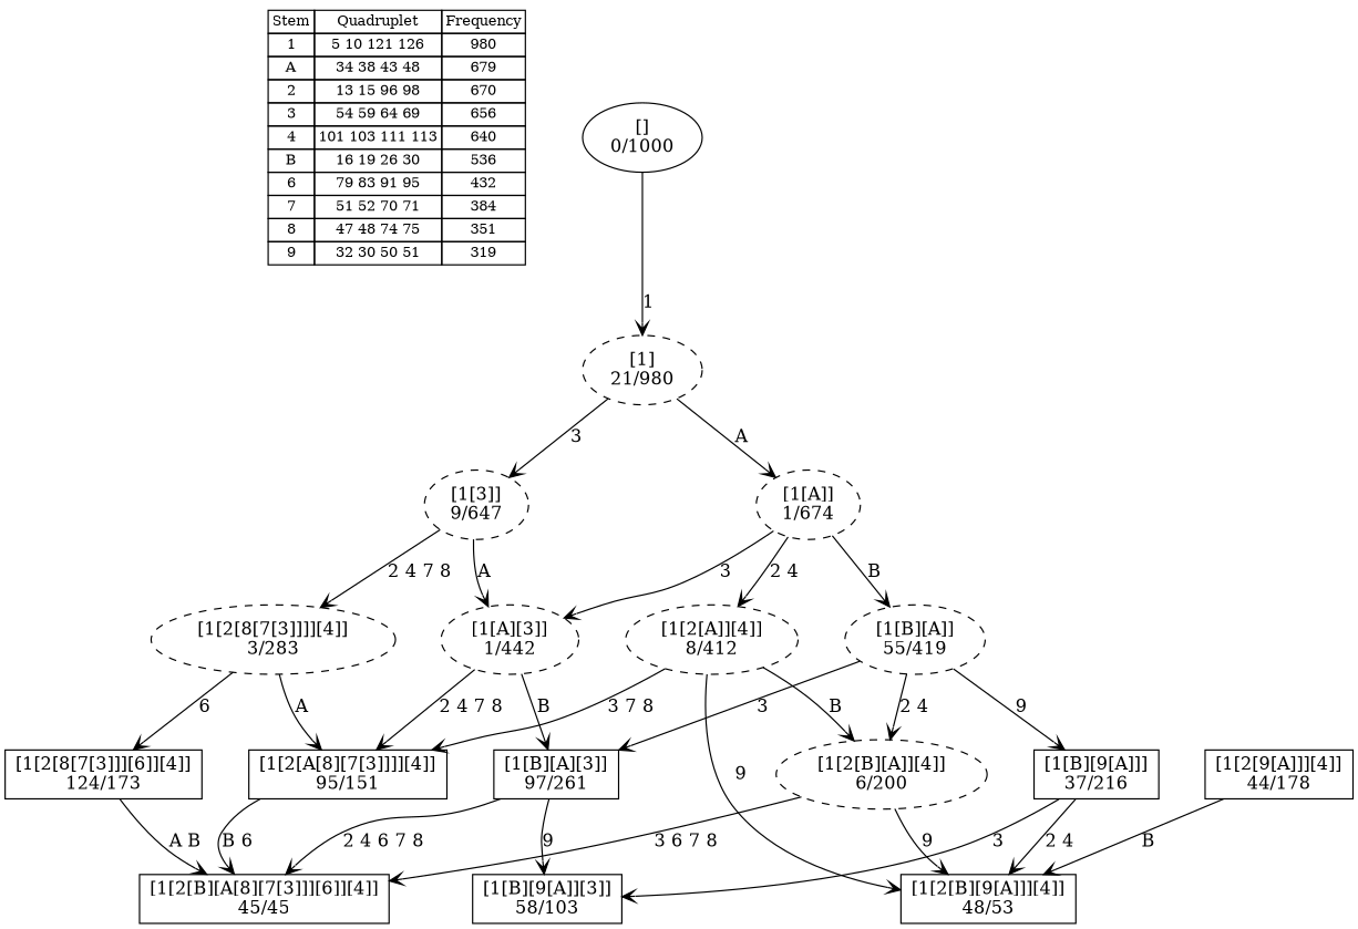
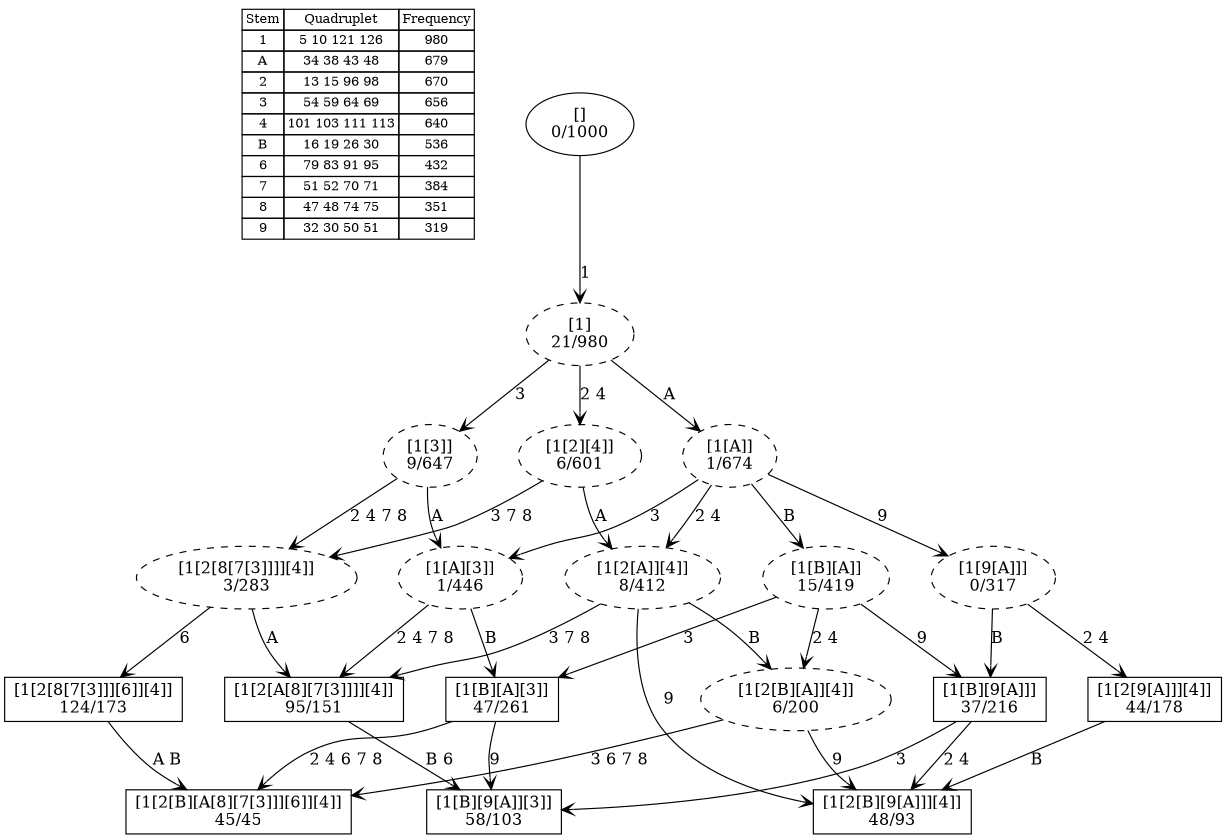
  digraph {
    nodesep=0.5
    edge [arrowhead=vee]
    n1 [fontsize=11 label=< <table border="0" cellborder="1" cellspacing="0"><tr><td>Stem</td><td>Quadruplet</td><td>Frequency</td></tr> <tr><td>1</td><td>5 10 121 126</td><td>980</td></tr> <tr><td>A</td><td>34 38 43 48</td><td>679</td></tr> <tr><td>2</td><td>13 15 96 98</td><td>670</td></tr> <tr><td>3</td><td>54 59 64 69</td><td>656</td></tr> <tr><td>4</td><td>101 103 111 113</td><td>640</td></tr> <tr><td>B</td><td>16 19 26 30</td><td>536</td></tr> <tr><td>6</td><td>79 83 91 95</td><td>432</td></tr> <tr><td>7</td><td>51 52 70 71</td><td>384</td></tr> <tr><td>8</td><td>47 48 74 75</td><td>351</td></tr> <tr><td>9</td><td>32 30 50 51</td><td>319</td></tr> </table>> shape=plaintext]
    n2 [label="[1[2[8[7[3]]][6]][4]]\n124/173" shape=box]
    n3 [label="[1[2[B][A[8][7[3]]][6]][4]]\n45/45" shape=box]
    n4 [label="[1[2[A[8][7[3]]]][4]]\n95/151" shape=box]
    n5 [label="[1[B][9[A]][3]]\n58/103" shape=box]
-   n6 [label="[1[2[B][9[A]]][4]]\n48/53" shape=box]
-   n7 [label="[1[B][A][3]]\n97/261" shape=box]
+   n6 [label="[1[2[B][9[A]]][4]]\n48/93" shape=box]
+   n7 [label="[1[B][A][3]]\n47/261" shape=box]
    n8 [label="[1[2[9[A]]][4]]\n44/178" shape=box]
    n9 [label="[1[B][9[A]]]\n37/216" shape=box]
    n10 [label="[1[2[8[7[3]]]][4]]\n3/283" style=dashed]
    n11 [label="[1[3]]\n9/647" style=dashed]
-   n12 [label="[1[A][3]]\n1/442" style=dashed]
+   n12 [label="[1[A][3]]\n1/446" style=dashed]
+   n13 [label="[1[2][4]]\n6/601" style=dashed]
    n14 [label="[1[2[A]][4]]\n8/412" style=dashed]
    n15 [label="[1[2[B][A]][4]]\n6/200" style=dashed]
    n16 [label="[1]\n21/980" style=dashed]
    n17 [label="[1[A]]\n1/674" style=dashed]
-   n19 [label="[1[B][A]]\n55/419" style=dashed]
+   n18 [label="[1[9[A]]]\n0/317" style=dashed]
+   n19 [label="[1[B][A]]\n15/419" style=dashed]
    n20 [label="[]\n0/1000"]
    n2 -> n3 [label="A B "]
-   n4 -> n3 [label="B 6 "]
+   n4 -> n5 [label="B 6 "]
    n7 -> n3 [label="2 4 6 7 8 "]
    n7 -> n5 [label="9 "]
    n8 -> n6 [label="B "]
    n9 -> n5 [label="3 "]
    n9 -> n6 [label="2 4 "]
    n10 -> n2 [label="6 "]
    n10 -> n4 [label="A "]
    n11 -> n10 [label="2 4 7 8 "]
    n11 -> n12 [label="A "]
    n12 -> n4 [label="2 4 7 8 "]
    n12 -> n7 [label="B "]
+   n13 -> n10 [label="3 7 8 "]
+   n13 -> n14 [label="A "]
    n14 -> n4 [label="3 7 8 "]
    n14 -> n6 [label="9 "]
    n14 -> n15 [label="B "]
    n15 -> n3 [label="3 6 7 8 "]
    n15 -> n6 [label="9 "]
    n16 -> n11 [label="3 "]
+   n16 -> n13 [label="2 4 "]
    n16 -> n17 [label="A "]
    n17 -> n12 [label="3 "]
    n17 -> n14 [label="2 4 "]
+   n17 -> n18 [label="9 "]
    n17 -> n19 [label="B "]
+   n18 -> n8 [label="2 4 "]
+   n18 -> n9 [label="B "]
    n19 -> n7 [label="3 "]
    n19 -> n9 [label="9 "]
    n19 -> n15 [label="2 4 "]
    n20 -> n16 [label="1 "]
  }
